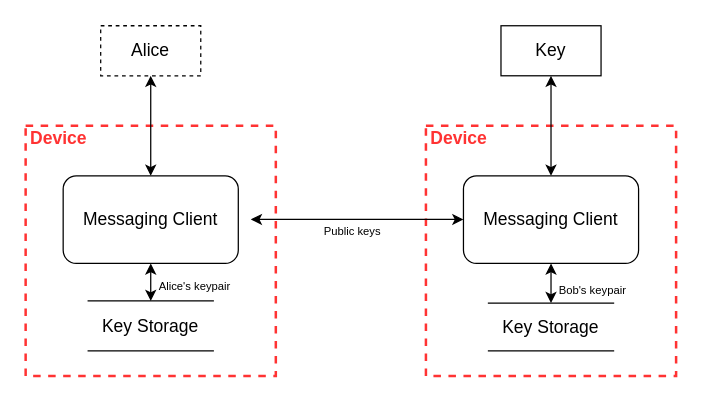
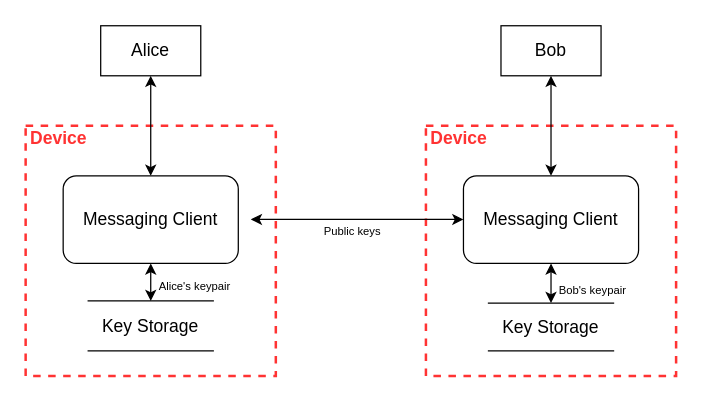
  <mxCell id="0" />
  <mxCell id="1" value="Base - device" style="" parent="0" />
  <mxCell id="2" value="&lt;font style=&quot;font-size: 14px&quot;&gt;Device&lt;/font&gt;" style="html=1;fontColor=#FF3333;fontStyle=1;align=left;verticalAlign=top;spacing=0;labelBorderColor=none;fillColor=none;dashed=1;strokeWidth=2;strokeColor=#FF3333;spacingLeft=4;spacingTop=-3;" parent="1" vertex="1"><mxGeometry x="340" y="100" width="200" height="200" as="geometry" /></mxCell>
  <mxCell id="3" value="&lt;font style=&quot;font-size: 14px&quot;&gt;Device&lt;/font&gt;" style="html=1;fontColor=#FF3333;fontStyle=1;align=left;verticalAlign=top;spacing=0;labelBorderColor=none;fillColor=none;dashed=1;strokeWidth=2;strokeColor=#FF3333;spacingLeft=4;spacingTop=-3;" parent="1" vertex="1"><mxGeometry x="20" y="100" width="200" height="200" as="geometry" /></mxCell>
  <mxCell id="4" value="&lt;blockquote style=&quot;margin: 0 0 0 40px ; border: none ; padding: 0px&quot;&gt;&lt;/blockquote&gt;&lt;span style=&quot;font-size: 14px&quot;&gt;&lt;div style=&quot;&quot;&gt;&lt;span&gt;Key&amp;nbsp;&lt;/span&gt;&lt;font&gt;Storage&lt;/font&gt;&lt;/div&gt;&lt;/span&gt;" style="shape=partialRectangle;whiteSpace=wrap;html=1;left=0;right=0;fillColor=none;align=center;" parent="1" vertex="1"><mxGeometry x="70" y="240" width="100" height="40" as="geometry" /></mxCell>
- <mxCell id="5" value="&lt;span style=&quot;font-size: 14px&quot;&gt;Alice&lt;/span&gt;" style="rounded=0;whiteSpace=wrap;html=1;dashed=1;" parent="1" vertex="1"><mxGeometry x="80" y="20" width="80" height="40" as="geometry" /></mxCell>
+ <mxCell id="5" value="&lt;span style=&quot;font-size: 14px&quot;&gt;Alice&lt;/span&gt;" style="rounded=0;whiteSpace=wrap;html=1;" parent="1" vertex="1"><mxGeometry x="80" y="20" width="80" height="40" as="geometry" /></mxCell>
  <mxCell id="6" value="" style="endArrow=classic;startArrow=classic;html=1;fontColor=#FF3333;entryX=0.5;entryY=1;entryDx=0;entryDy=0;exitX=0.5;exitY=0;exitDx=0;exitDy=0;" parent="1" source="7" target="5" edge="1"><mxGeometry width="50" height="50" relative="1" as="geometry"><mxPoint x="150" y="265" as="sourcePoint" /><mxPoint x="0" y="227.5" as="targetPoint" /></mxGeometry></mxCell>
  <mxCell id="7" value="&lt;font style=&quot;font-size: 14px&quot;&gt;Messaging&amp;nbsp;&lt;/font&gt;&lt;font style=&quot;font-size: 14px&quot;&gt;Client&lt;/font&gt;" style="rounded=1;whiteSpace=wrap;html=1;align=center;" parent="1" vertex="1"><mxGeometry x="50" y="140" width="140" height="70" as="geometry" /></mxCell>
- <mxCell id="8" value="&lt;font style=&quot;font-size: 14px&quot;&gt;Key&lt;/font&gt;" style="rounded=0;whiteSpace=wrap;html=1;" parent="1" vertex="1"><mxGeometry x="400" y="20" width="80" height="40" as="geometry" /></mxCell>
+ <mxCell id="8" value="&lt;font style=&quot;font-size: 14px&quot;&gt;Bob&lt;/font&gt;" style="rounded=0;whiteSpace=wrap;html=1;" parent="1" vertex="1"><mxGeometry x="400" y="20" width="80" height="40" as="geometry" /></mxCell>
  <mxCell id="9" value="" style="endArrow=classic;startArrow=classic;html=1;fontColor=#FF3333;entryX=0.5;entryY=1;entryDx=0;entryDy=0;exitX=0.5;exitY=0;exitDx=0;exitDy=0;" parent="1" source="15" target="8" edge="1"><mxGeometry width="50" height="50" relative="1" as="geometry"><mxPoint x="460" y="170" as="sourcePoint" /><mxPoint x="260" y="237.5" as="targetPoint" /></mxGeometry></mxCell>
  <mxCell id="10" value="" style="endArrow=classic;startArrow=classic;html=1;fontColor=#FF3333;entryX=0;entryY=0.5;entryDx=0;entryDy=0;exitX=1;exitY=0.5;exitDx=0;exitDy=0;strokeWidth=1;fillColor=#1ba1e2;" parent="1" edge="1"><mxGeometry width="50" height="50" relative="1" as="geometry"><mxPoint x="200" y="174.83" as="sourcePoint" /><mxPoint x="370" y="174.83" as="targetPoint" /></mxGeometry></mxCell>
  <mxCell id="11" value="Public keys" style="edgeLabel;html=1;align=center;verticalAlign=middle;resizable=0;points=[];fontSize=9;" vertex="1" connectable="0" parent="10"><mxGeometry x="-0.084" y="-1" relative="1" as="geometry"><mxPoint x="2.07" y="9" as="offset" /></mxGeometry></mxCell>
  <mxCell id="12" value="" style="endArrow=classic;startArrow=classic;html=1;fontColor=#FF3333;exitX=0.5;exitY=1;exitDx=0;exitDy=0;entryX=0.5;entryY=0;entryDx=0;entryDy=0;" parent="1" source="7" target="4" edge="1"><mxGeometry width="50" height="50" relative="1" as="geometry"><mxPoint x="90" y="180" as="sourcePoint" /><mxPoint x="10" y="180" as="targetPoint" /></mxGeometry></mxCell>
  <mxCell id="13" value="Alice's keypair" style="edgeLabel;html=1;align=center;verticalAlign=middle;resizable=0;points=[];fontSize=9;" vertex="1" connectable="0" parent="12"><mxGeometry x="0.556" y="2" relative="1" as="geometry"><mxPoint x="32" y="-4.33" as="offset" /></mxGeometry></mxCell>
  <mxCell id="14" value="&lt;blockquote style=&quot;margin: 0 0 0 40px ; border: none ; padding: 0px&quot;&gt;&lt;/blockquote&gt;&lt;span style=&quot;font-size: 14px&quot;&gt;Key&amp;nbsp;&lt;/span&gt;&lt;font style=&quot;font-size: 14px&quot;&gt;Storage&lt;/font&gt;" style="shape=partialRectangle;whiteSpace=wrap;html=1;left=0;right=0;fillColor=none;align=center;" parent="1" vertex="1"><mxGeometry x="390" y="241.74" width="100" height="38.26" as="geometry" /></mxCell>
  <mxCell id="15" value="&lt;font style=&quot;font-size: 14px&quot;&gt;Messaging&amp;nbsp;&lt;/font&gt;&lt;font style=&quot;font-size: 14px&quot;&gt;Client&lt;/font&gt;" style="rounded=1;whiteSpace=wrap;html=1;align=center;" parent="1" vertex="1"><mxGeometry x="370" y="140" width="140" height="70" as="geometry" /></mxCell>
  <mxCell id="16" value="" style="endArrow=classic;startArrow=classic;html=1;fontColor=#FF3333;exitX=0.5;exitY=1;exitDx=0;exitDy=0;entryX=0.5;entryY=0;entryDx=0;entryDy=0;" parent="1" source="15" target="14" edge="1"><mxGeometry width="50" height="50" relative="1" as="geometry"><mxPoint x="360" y="180" as="sourcePoint" /><mxPoint x="280" y="180" as="targetPoint" /></mxGeometry></mxCell>
  <mxCell id="17" value="&lt;font style=&quot;font-size: 9px&quot;&gt;Bob's keypair&lt;/font&gt;" style="edgeLabel;html=1;align=center;verticalAlign=middle;resizable=0;points=[];" vertex="1" connectable="0" parent="16"><mxGeometry x="-0.454" y="1" relative="1" as="geometry"><mxPoint x="31" y="11.33" as="offset" /></mxGeometry></mxCell>
